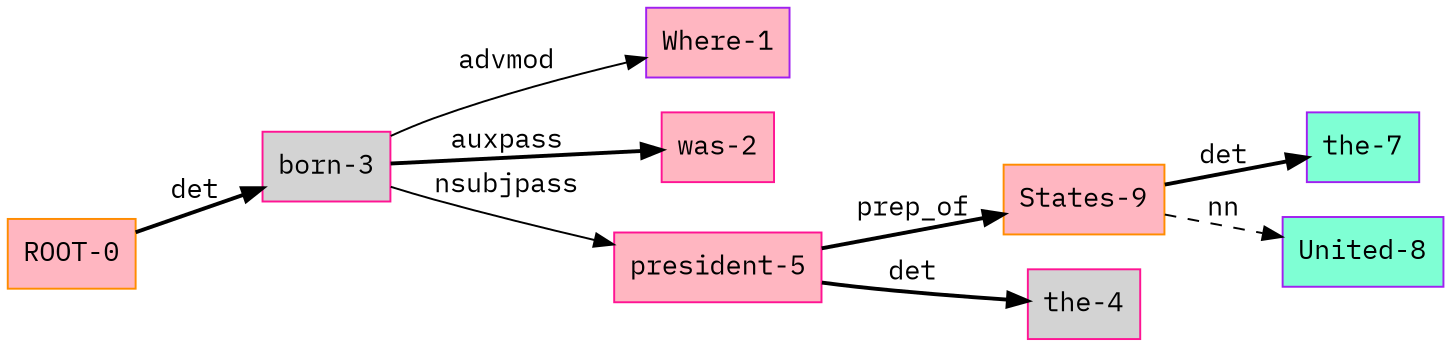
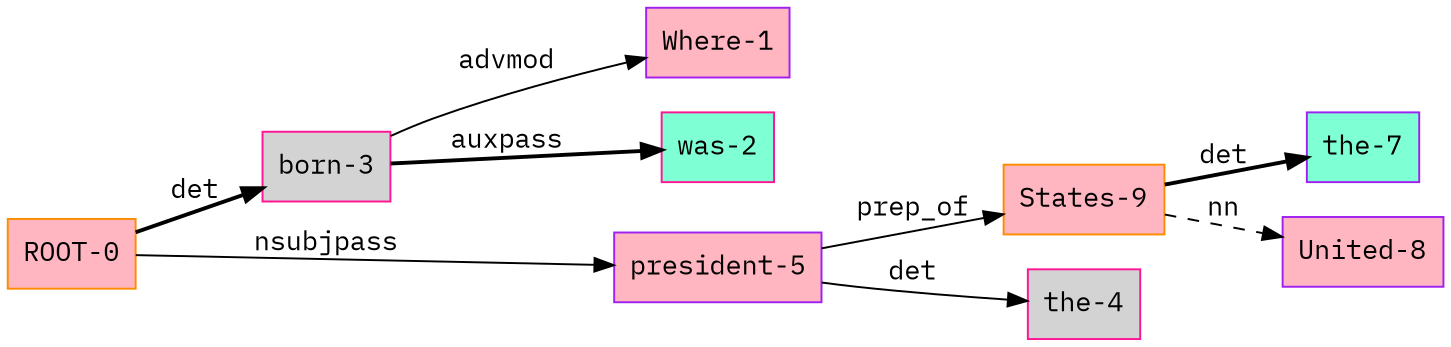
  digraph {
    fontname="IBM Plex Mono"
    labelloc=t
    rankdir=LR
    node [color=purple fillcolor=lightpink fontname="IBM Plex Mono" shape=box style=filled]
    edge [fontname="IBM Plex Mono" style=bold]
    n1 [fillcolor=aquamarine label="the-7"]
    n2 [color=deeppink fillcolor=lightgrey label="born-3"]
-   n3 [color=deeppink label="president-5"]
+   n3 [label="president-5"]
    n4 [label="Where-1"]
-   n5 [color=deeppink label="was-2"]
+   n5 [color=deeppink fillcolor=aquamarine label="was-2"]
    n6 [color=deeppink fillcolor=lightgrey label="the-4"]
    n7 [color=darkorange label="States-9"]
    n8 [color=darkorange label="ROOT-0"]
-   n9 [fillcolor=aquamarine label="United-8"]
-   n2 -> n3 [label=nsubjpass style=solid]
+   n9 [label="United-8"]
+   n8 -> n3 [label=nsubjpass style=solid]
    n2 -> n4 [label=advmod style=solid]
    n2 -> n5 [label=auxpass]
-   n3 -> n6 [label=det]
-   n3 -> n7 [label=prep_of]
+   n3 -> n6 [label=det style=solid]
+   n3 -> n7 [label=prep_of style=solid]
    n7 -> n1 [label=det]
    n7 -> n9 [label=nn style=dashed]
    n8 -> n2 [label=det]
  }
